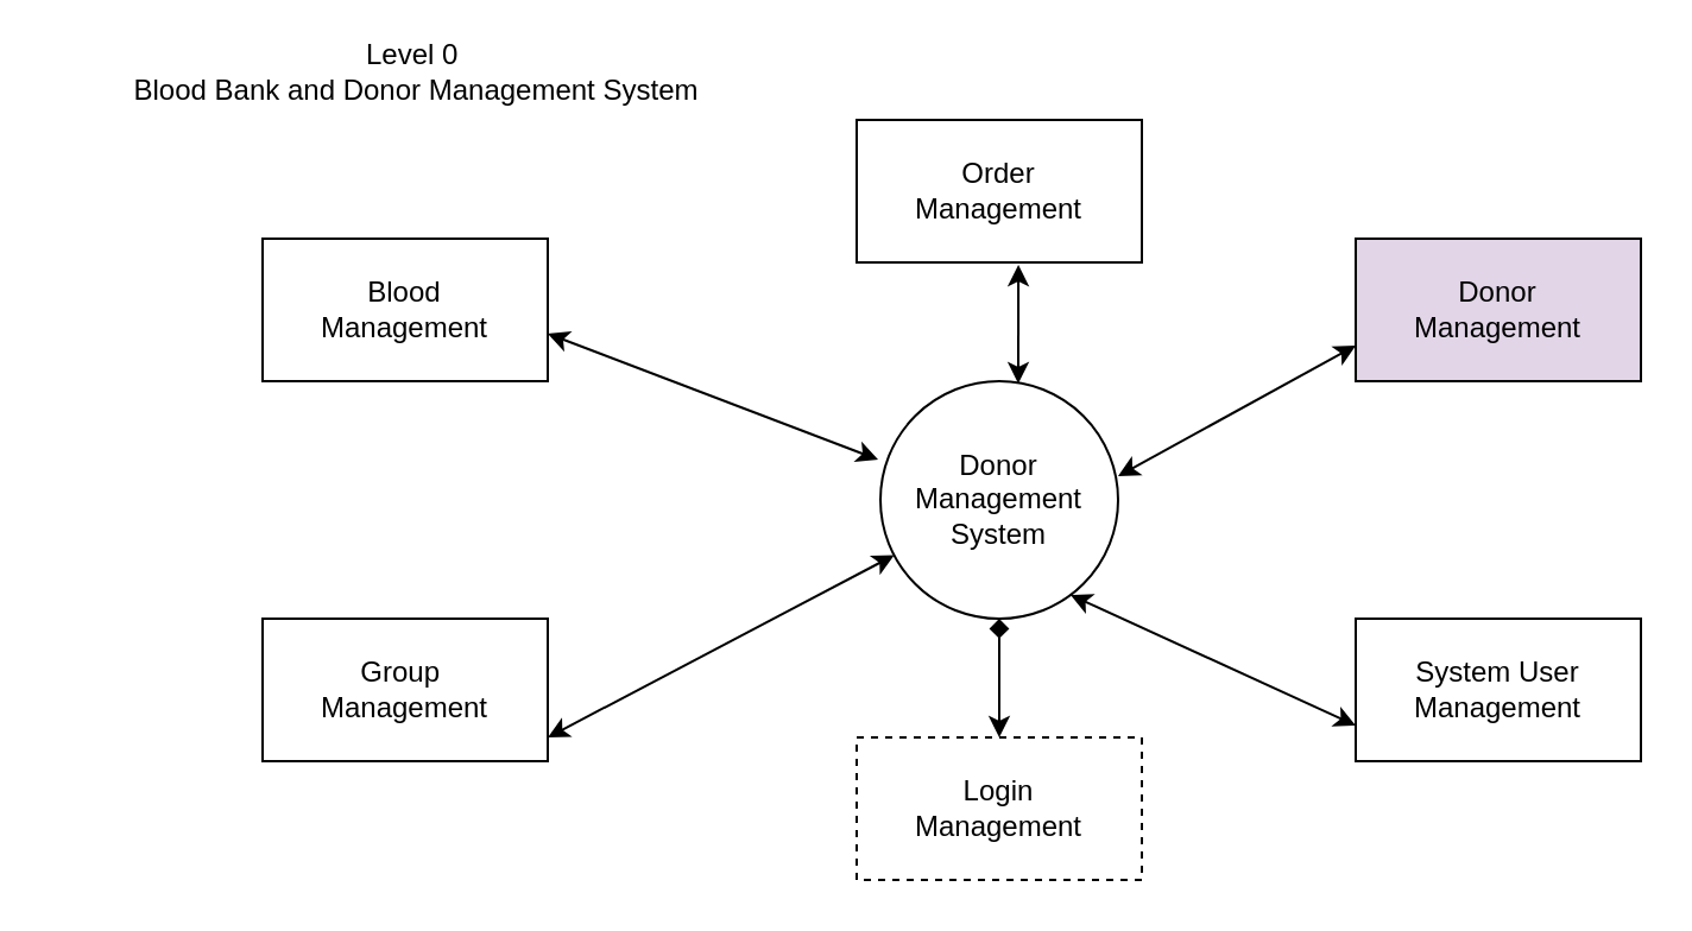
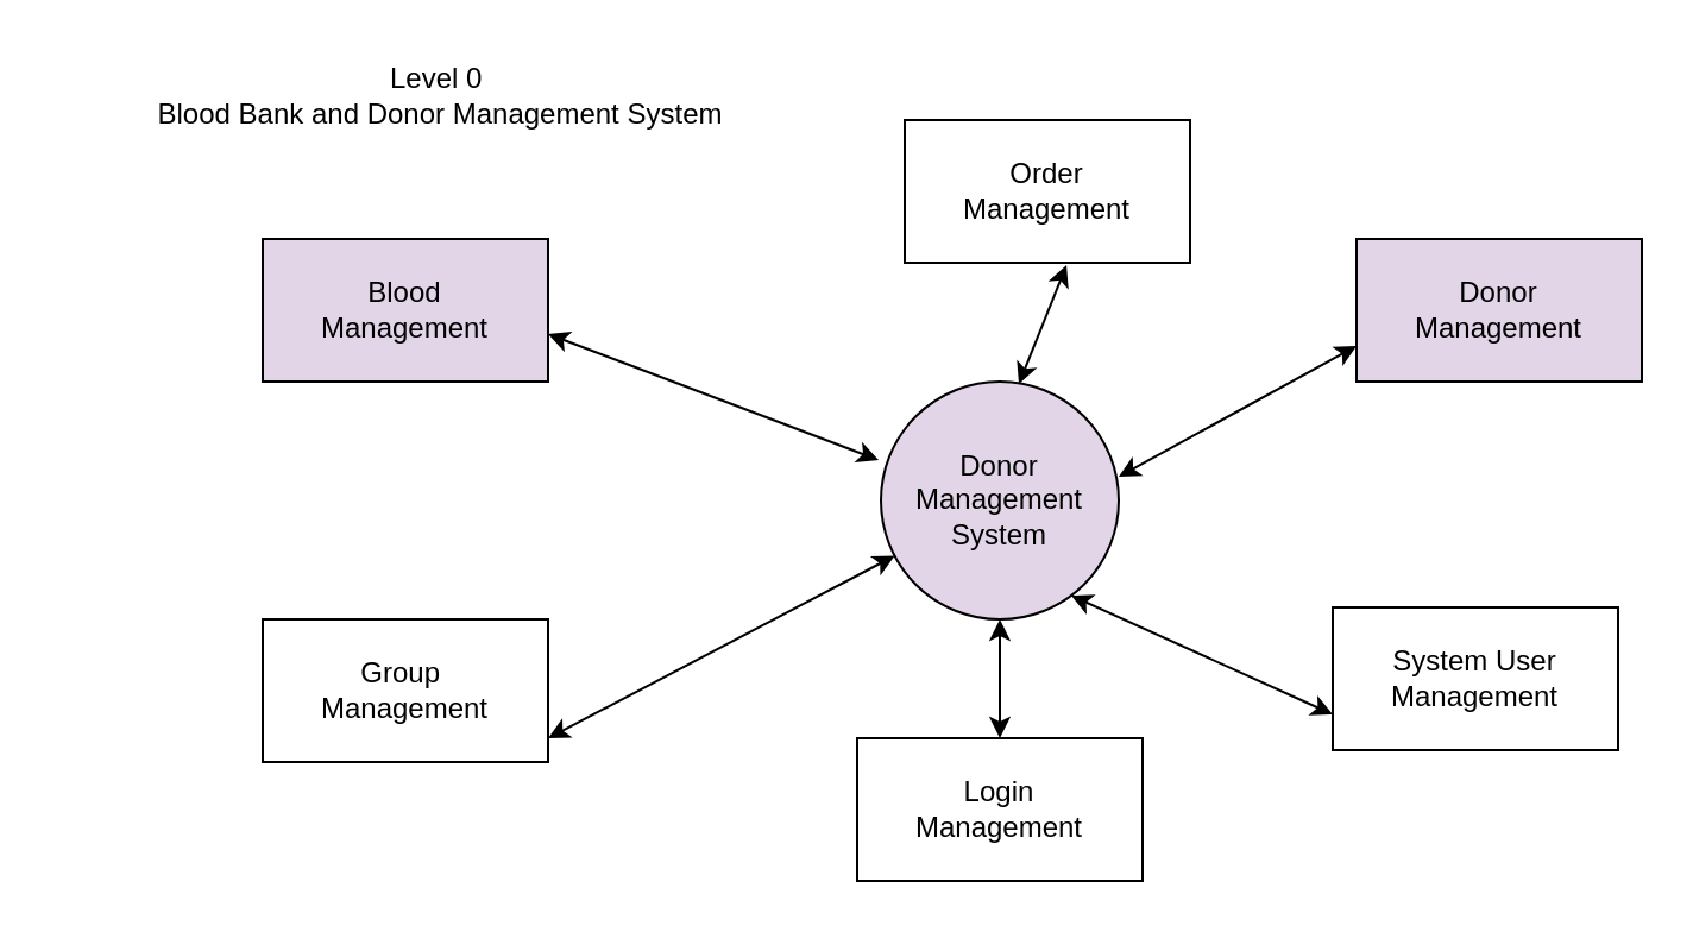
  <mxCell id="0" />
  <mxCell id="1" parent="0" />
- <mxCell id="2" value="Level 0&amp;nbsp;&lt;br&gt;Blood Bank and Donor Management System" style="text;html=1;strokeColor=none;fillColor=none;align=center;verticalAlign=middle;whiteSpace=wrap;rounded=0;" parent="1" vertex="1"><mxGeometry x="20" y="20" width="310" height="20" as="geometry" /></mxCell>
- <mxCell id="3" value="Donor&lt;br&gt;Management&lt;br&gt;System" style="ellipse;whiteSpace=wrap;html=1;aspect=fixed;" parent="1" vertex="1"><mxGeometry x="370" y="160" width="100" height="100" as="geometry" /></mxCell>
- <mxCell id="4" value="Order&lt;br&gt;Management" style="rounded=0;whiteSpace=wrap;html=1;" parent="1" vertex="1"><mxGeometry x="360" y="50" width="120" height="60" as="geometry" /></mxCell>
+ <mxCell id="2" value="Level 0&amp;nbsp;&lt;br&gt;Blood Bank and Donor Management System" style="text;html=1;strokeColor=none;fillColor=none;align=center;verticalAlign=middle;whiteSpace=wrap;rounded=0;" parent="1" vertex="1"><mxGeometry x="30" y="30" width="310" height="20" as="geometry" /></mxCell>
+ <mxCell id="3" value="Donor&lt;br&gt;Management&lt;br&gt;System" style="ellipse;whiteSpace=wrap;html=1;aspect=fixed;fillColor=#e1d5e7;" parent="1" vertex="1"><mxGeometry x="370" y="160" width="100" height="100" as="geometry" /></mxCell>
+ <mxCell id="4" value="Order&lt;br&gt;Management" style="rounded=0;whiteSpace=wrap;html=1;" parent="1" vertex="1"><mxGeometry x="380" y="50" width="120" height="60" as="geometry" /></mxCell>
  <mxCell id="5" value="Donor&lt;br&gt;Management" style="rounded=0;whiteSpace=wrap;html=1;fillColor=#e1d5e7;" parent="1" vertex="1"><mxGeometry x="570" y="100" width="120" height="60" as="geometry" /></mxCell>
- <mxCell id="6" value="System User&lt;br&gt;Management" style="rounded=0;whiteSpace=wrap;html=1;" parent="1" vertex="1"><mxGeometry x="570" y="260" width="120" height="60" as="geometry" /></mxCell>
- <mxCell id="7" value="Login&lt;br&gt;Management" style="rounded=0;whiteSpace=wrap;html=1;dashed=1;" parent="1" vertex="1"><mxGeometry x="360" y="310" width="120" height="60" as="geometry" /></mxCell>
+ <mxCell id="6" value="System User&lt;br&gt;Management" style="rounded=0;whiteSpace=wrap;html=1;" parent="1" vertex="1"><mxGeometry x="560" y="255" width="120" height="60" as="geometry" /></mxCell>
+ <mxCell id="7" value="Login&lt;br&gt;Management" style="rounded=0;whiteSpace=wrap;html=1;" parent="1" vertex="1"><mxGeometry x="360" y="310" width="120" height="60" as="geometry" /></mxCell>
  <mxCell id="8" value="Group&amp;nbsp;&lt;br&gt;Management" style="rounded=0;whiteSpace=wrap;html=1;" parent="1" vertex="1"><mxGeometry x="110" y="260" width="120" height="60" as="geometry" /></mxCell>
- <mxCell id="9" value="Blood&lt;br&gt;Management" style="rounded=0;whiteSpace=wrap;html=1;" parent="1" vertex="1"><mxGeometry x="110" y="100" width="120" height="60" as="geometry" /></mxCell>
+ <mxCell id="9" value="Blood&lt;br&gt;Management" style="rounded=0;whiteSpace=wrap;html=1;fillColor=#e1d5e7;" parent="1" vertex="1"><mxGeometry x="110" y="100" width="120" height="60" as="geometry" /></mxCell>
  <mxCell id="10" value="" style="endArrow=classic;startArrow=classic;html=1;entryX=0;entryY=0.75;entryDx=0;entryDy=0;" parent="1" target="5" edge="1"><mxGeometry width="50" height="50" relative="1" as="geometry"><mxPoint x="470" y="200" as="sourcePoint" /><mxPoint x="520" y="150" as="targetPoint" /></mxGeometry></mxCell>
  <mxCell id="11" value="" style="endArrow=classic;startArrow=classic;html=1;exitX=0.58;exitY=0.01;exitDx=0;exitDy=0;exitPerimeter=0;entryX=0.567;entryY=1.017;entryDx=0;entryDy=0;entryPerimeter=0;" parent="1" source="3" target="4" edge="1"><mxGeometry width="50" height="50" relative="1" as="geometry"><mxPoint x="410" y="140" as="sourcePoint" /><mxPoint x="460" y="90" as="targetPoint" /></mxGeometry></mxCell>
  <mxCell id="12" value="" style="endArrow=classic;startArrow=classic;html=1;" parent="1" target="3" edge="1"><mxGeometry width="50" height="50" relative="1" as="geometry"><mxPoint x="230" y="310" as="sourcePoint" /><mxPoint x="280" y="260" as="targetPoint" /></mxGeometry></mxCell>
- <mxCell id="13" value="" style="endArrow=diamond;startArrow=classic;html=1;exitX=0.5;exitY=0;exitDx=0;exitDy=0;" parent="1" source="7" target="3" edge="1"><mxGeometry width="50" height="50" relative="1" as="geometry"><mxPoint x="410" y="310" as="sourcePoint" /><mxPoint x="460" y="260" as="targetPoint" /></mxGeometry></mxCell>
+ <mxCell id="13" value="" style="endArrow=classic;startArrow=classic;html=1;exitX=0.5;exitY=0;exitDx=0;exitDy=0;" parent="1" source="7" target="3" edge="1"><mxGeometry width="50" height="50" relative="1" as="geometry"><mxPoint x="410" y="310" as="sourcePoint" /><mxPoint x="460" y="260" as="targetPoint" /></mxGeometry></mxCell>
  <mxCell id="14" value="" style="endArrow=classic;startArrow=classic;html=1;entryX=0;entryY=0.75;entryDx=0;entryDy=0;" parent="1" target="6" edge="1"><mxGeometry width="50" height="50" relative="1" as="geometry"><mxPoint x="450" y="250" as="sourcePoint" /><mxPoint x="500" y="200" as="targetPoint" /></mxGeometry></mxCell>
  <mxCell id="15" value="" style="endArrow=classic;startArrow=classic;html=1;entryX=-0.01;entryY=0.33;entryDx=0;entryDy=0;entryPerimeter=0;" parent="1" target="3" edge="1"><mxGeometry width="50" height="50" relative="1" as="geometry"><mxPoint x="230" y="140" as="sourcePoint" /><mxPoint x="290" y="180" as="targetPoint" /></mxGeometry></mxCell>
